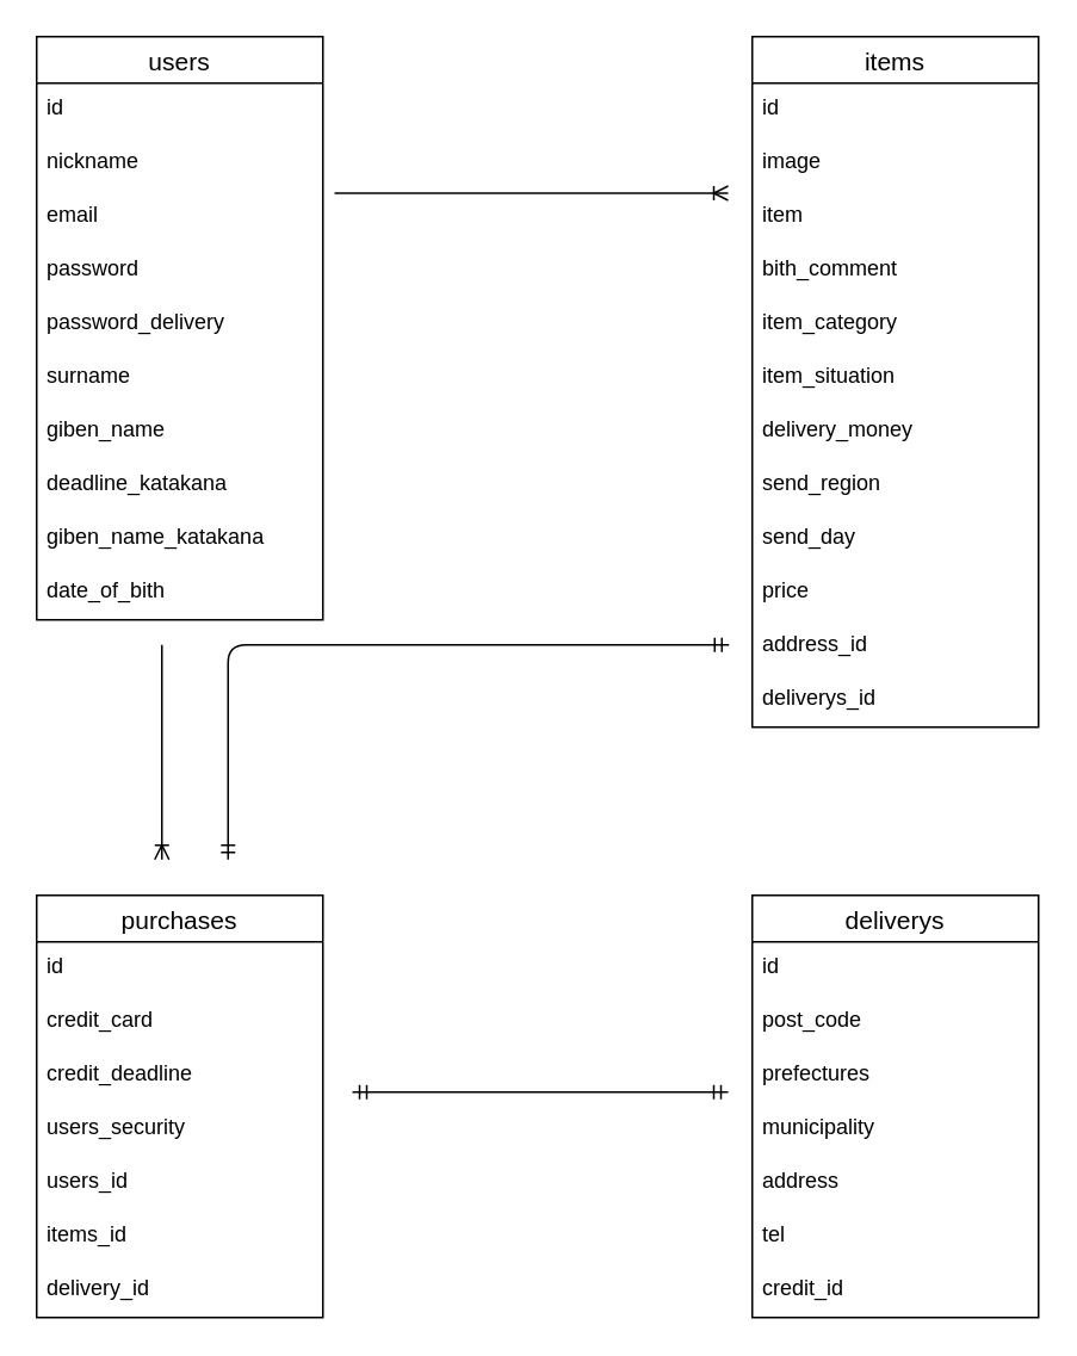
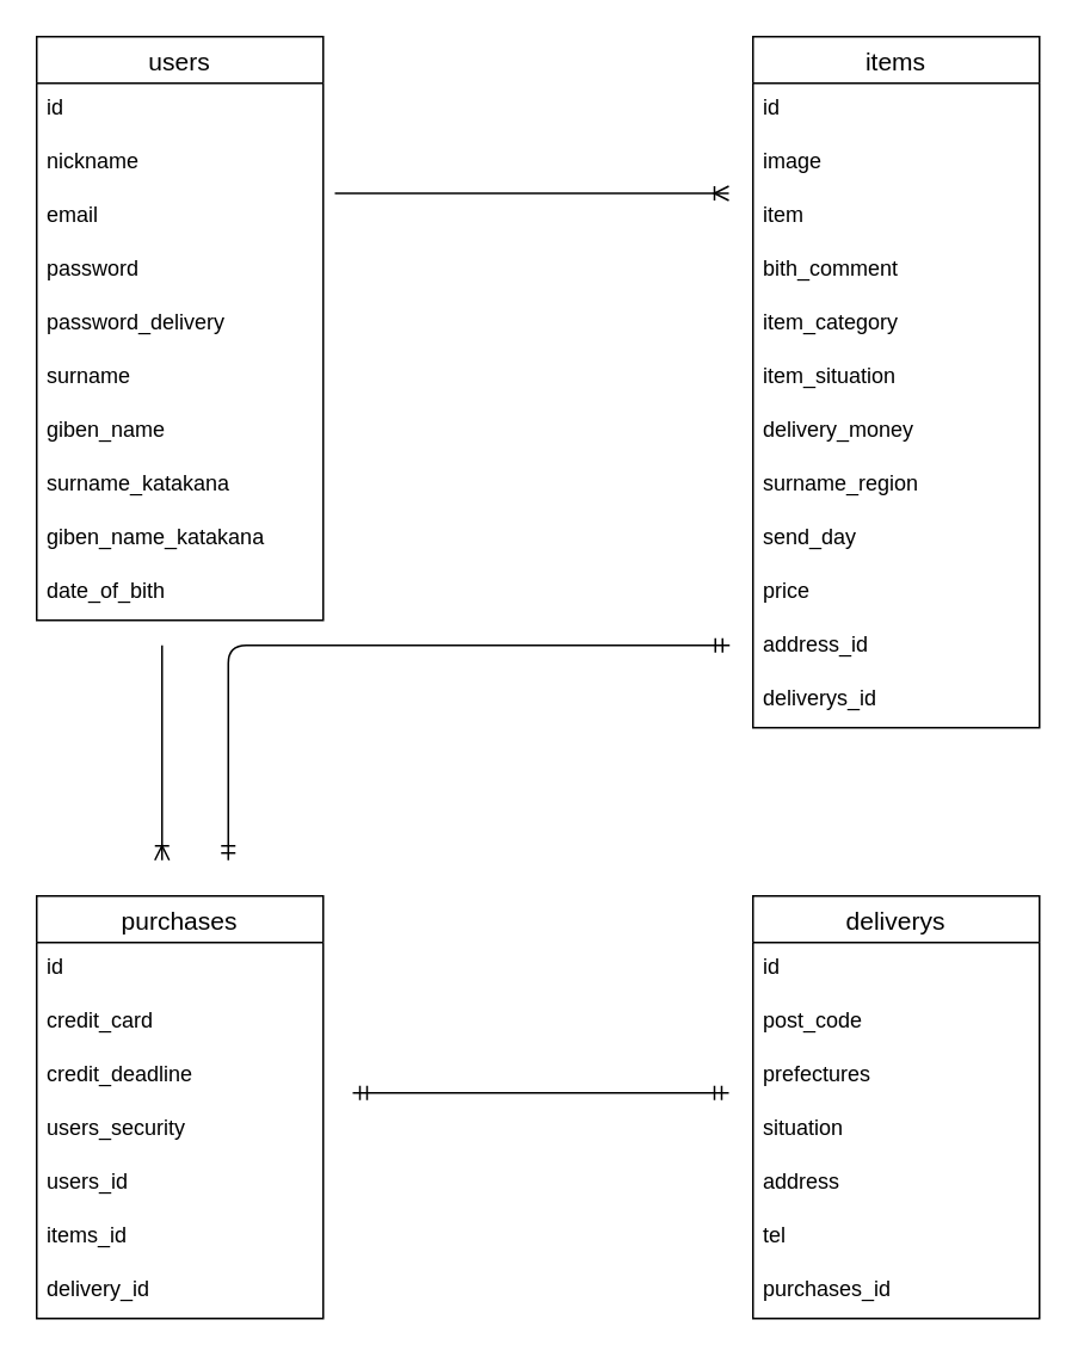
  <mxCell id="0" />
  <mxCell id="1" parent="0" />
  <mxCell id="2" value="" style="edgeStyle=entityRelationEdgeStyle;fontSize=12;html=1;endArrow=ERoneToMany;" edge="1" parent="1"><mxGeometry width="100" height="100" relative="1" as="geometry"><mxPoint x="186.5" y="107.5" as="sourcePoint" /><mxPoint x="406.5" y="107.5" as="targetPoint" /></mxGeometry></mxCell>
  <mxCell id="3" value="users" style="swimlane;fontStyle=0;childLayout=stackLayout;horizontal=1;startSize=26;horizontalStack=0;resizeParent=1;resizeParentMax=0;resizeLast=0;collapsible=1;marginBottom=0;align=center;fontSize=14;" vertex="1" parent="1"><mxGeometry x="20" y="20" width="160" height="326" as="geometry" /></mxCell>
  <mxCell id="4" value="id" style="text;strokeColor=none;fillColor=none;spacingLeft=4;spacingRight=4;overflow=hidden;rotatable=0;points=[[0,0.5],[1,0.5]];portConstraint=eastwest;fontSize=12;" vertex="1" parent="3"><mxGeometry y="26" width="160" height="30" as="geometry" /></mxCell>
  <mxCell id="5" value="nickname" style="text;strokeColor=none;fillColor=none;spacingLeft=4;spacingRight=4;overflow=hidden;rotatable=0;points=[[0,0.5],[1,0.5]];portConstraint=eastwest;fontSize=12;" vertex="1" parent="3"><mxGeometry y="56" width="160" height="30" as="geometry" /></mxCell>
  <mxCell id="6" value="email" style="text;strokeColor=none;fillColor=none;spacingLeft=4;spacingRight=4;overflow=hidden;rotatable=0;points=[[0,0.5],[1,0.5]];portConstraint=eastwest;fontSize=12;" vertex="1" parent="3"><mxGeometry y="86" width="160" height="30" as="geometry" /></mxCell>
  <mxCell id="7" value="password" style="text;strokeColor=none;fillColor=none;spacingLeft=4;spacingRight=4;overflow=hidden;rotatable=0;points=[[0,0.5],[1,0.5]];portConstraint=eastwest;fontSize=12;" vertex="1" parent="3"><mxGeometry y="116" width="160" height="30" as="geometry" /></mxCell>
  <mxCell id="8" value="password_delivery" style="text;strokeColor=none;fillColor=none;spacingLeft=4;spacingRight=4;overflow=hidden;rotatable=0;points=[[0,0.5],[1,0.5]];portConstraint=eastwest;fontSize=12;" vertex="1" parent="3"><mxGeometry y="146" width="160" height="30" as="geometry" /></mxCell>
  <mxCell id="9" value="surname" style="text;strokeColor=none;fillColor=none;spacingLeft=4;spacingRight=4;overflow=hidden;rotatable=0;points=[[0,0.5],[1,0.5]];portConstraint=eastwest;fontSize=12;" vertex="1" parent="3"><mxGeometry y="176" width="160" height="30" as="geometry" /></mxCell>
  <mxCell id="10" value="giben_name" style="text;strokeColor=none;fillColor=none;spacingLeft=4;spacingRight=4;overflow=hidden;rotatable=0;points=[[0,0.5],[1,0.5]];portConstraint=eastwest;fontSize=12;" vertex="1" parent="3"><mxGeometry y="206" width="160" height="30" as="geometry" /></mxCell>
- <mxCell id="11" value="deadline_katakana" style="text;strokeColor=none;fillColor=none;spacingLeft=4;spacingRight=4;overflow=hidden;rotatable=0;points=[[0,0.5],[1,0.5]];portConstraint=eastwest;fontSize=12;" vertex="1" parent="3"><mxGeometry y="236" width="160" height="30" as="geometry" /></mxCell>
+ <mxCell id="11" value="surname_katakana" style="text;strokeColor=none;fillColor=none;spacingLeft=4;spacingRight=4;overflow=hidden;rotatable=0;points=[[0,0.5],[1,0.5]];portConstraint=eastwest;fontSize=12;" vertex="1" parent="3"><mxGeometry y="236" width="160" height="30" as="geometry" /></mxCell>
  <mxCell id="12" value="giben_name_katakana" style="text;strokeColor=none;fillColor=none;spacingLeft=4;spacingRight=4;overflow=hidden;rotatable=0;points=[[0,0.5],[1,0.5]];portConstraint=eastwest;fontSize=12;" vertex="1" parent="3"><mxGeometry y="266" width="160" height="30" as="geometry" /></mxCell>
  <mxCell id="13" value="date_of_bith" style="text;strokeColor=none;fillColor=none;spacingLeft=4;spacingRight=4;overflow=hidden;rotatable=0;points=[[0,0.5],[1,0.5]];portConstraint=eastwest;fontSize=12;" vertex="1" parent="3"><mxGeometry y="296" width="160" height="30" as="geometry" /></mxCell>
  <mxCell id="14" value="items" style="swimlane;fontStyle=0;childLayout=stackLayout;horizontal=1;startSize=26;horizontalStack=0;resizeParent=1;resizeParentMax=0;resizeLast=0;collapsible=1;marginBottom=0;align=center;fontSize=14;" vertex="1" parent="1"><mxGeometry x="420" y="20" width="160" height="386" as="geometry" /></mxCell>
  <mxCell id="15" value="id" style="text;strokeColor=none;fillColor=none;spacingLeft=4;spacingRight=4;overflow=hidden;rotatable=0;points=[[0,0.5],[1,0.5]];portConstraint=eastwest;fontSize=12;" vertex="1" parent="14"><mxGeometry y="26" width="160" height="30" as="geometry" /></mxCell>
  <mxCell id="16" value="image" style="text;strokeColor=none;fillColor=none;spacingLeft=4;spacingRight=4;overflow=hidden;rotatable=0;points=[[0,0.5],[1,0.5]];portConstraint=eastwest;fontSize=12;" vertex="1" parent="14"><mxGeometry y="56" width="160" height="30" as="geometry" /></mxCell>
  <mxCell id="17" value="item" style="text;strokeColor=none;fillColor=none;spacingLeft=4;spacingRight=4;overflow=hidden;rotatable=0;points=[[0,0.5],[1,0.5]];portConstraint=eastwest;fontSize=12;" vertex="1" parent="14"><mxGeometry y="86" width="160" height="30" as="geometry" /></mxCell>
  <mxCell id="18" value="bith_comment" style="text;strokeColor=none;fillColor=none;spacingLeft=4;spacingRight=4;overflow=hidden;rotatable=0;points=[[0,0.5],[1,0.5]];portConstraint=eastwest;fontSize=12;" vertex="1" parent="14"><mxGeometry y="116" width="160" height="30" as="geometry" /></mxCell>
  <mxCell id="19" value="item_category" style="text;strokeColor=none;fillColor=none;spacingLeft=4;spacingRight=4;overflow=hidden;rotatable=0;points=[[0,0.5],[1,0.5]];portConstraint=eastwest;fontSize=12;" vertex="1" parent="14"><mxGeometry y="146" width="160" height="30" as="geometry" /></mxCell>
  <mxCell id="20" value="item_situation" style="text;strokeColor=none;fillColor=none;spacingLeft=4;spacingRight=4;overflow=hidden;rotatable=0;points=[[0,0.5],[1,0.5]];portConstraint=eastwest;fontSize=12;" vertex="1" parent="14"><mxGeometry y="176" width="160" height="30" as="geometry" /></mxCell>
  <mxCell id="21" value="delivery_money" style="text;strokeColor=none;fillColor=none;spacingLeft=4;spacingRight=4;overflow=hidden;rotatable=0;points=[[0,0.5],[1,0.5]];portConstraint=eastwest;fontSize=12;" vertex="1" parent="14"><mxGeometry y="206" width="160" height="30" as="geometry" /></mxCell>
- <mxCell id="22" value="send_region" style="text;strokeColor=none;fillColor=none;spacingLeft=4;spacingRight=4;overflow=hidden;rotatable=0;points=[[0,0.5],[1,0.5]];portConstraint=eastwest;fontSize=12;" vertex="1" parent="14"><mxGeometry y="236" width="160" height="30" as="geometry" /></mxCell>
+ <mxCell id="22" value="surname_region" style="text;strokeColor=none;fillColor=none;spacingLeft=4;spacingRight=4;overflow=hidden;rotatable=0;points=[[0,0.5],[1,0.5]];portConstraint=eastwest;fontSize=12;" vertex="1" parent="14"><mxGeometry y="236" width="160" height="30" as="geometry" /></mxCell>
  <mxCell id="23" value="send_day" style="text;strokeColor=none;fillColor=none;spacingLeft=4;spacingRight=4;overflow=hidden;rotatable=0;points=[[0,0.5],[1,0.5]];portConstraint=eastwest;fontSize=12;" vertex="1" parent="14"><mxGeometry y="266" width="160" height="30" as="geometry" /></mxCell>
  <mxCell id="24" value="price" style="text;strokeColor=none;fillColor=none;spacingLeft=4;spacingRight=4;overflow=hidden;rotatable=0;points=[[0,0.5],[1,0.5]];portConstraint=eastwest;fontSize=12;" vertex="1" parent="14"><mxGeometry y="296" width="160" height="30" as="geometry" /></mxCell>
  <mxCell id="25" value="address_id" style="text;strokeColor=none;fillColor=none;spacingLeft=4;spacingRight=4;overflow=hidden;rotatable=0;points=[[0,0.5],[1,0.5]];portConstraint=eastwest;fontSize=12;" vertex="1" parent="14"><mxGeometry y="326" width="160" height="30" as="geometry" /></mxCell>
  <mxCell id="26" value="deliverys_id" style="text;strokeColor=none;fillColor=none;spacingLeft=4;spacingRight=4;overflow=hidden;rotatable=0;points=[[0,0.5],[1,0.5]];portConstraint=eastwest;fontSize=12;" vertex="1" parent="14"><mxGeometry y="356" width="160" height="30" as="geometry" /></mxCell>
  <mxCell id="27" value="purchases" style="swimlane;fontStyle=0;childLayout=stackLayout;horizontal=1;startSize=26;horizontalStack=0;resizeParent=1;resizeParentMax=0;resizeLast=0;collapsible=1;marginBottom=0;align=center;fontSize=14;" vertex="1" parent="1"><mxGeometry x="20" y="500" width="160" height="236" as="geometry" /></mxCell>
  <mxCell id="28" value="id" style="text;strokeColor=none;fillColor=none;spacingLeft=4;spacingRight=4;overflow=hidden;rotatable=0;points=[[0,0.5],[1,0.5]];portConstraint=eastwest;fontSize=12;" vertex="1" parent="27"><mxGeometry y="26" width="160" height="30" as="geometry" /></mxCell>
  <mxCell id="29" value="credit_card" style="text;strokeColor=none;fillColor=none;spacingLeft=4;spacingRight=4;overflow=hidden;rotatable=0;points=[[0,0.5],[1,0.5]];portConstraint=eastwest;fontSize=12;" vertex="1" parent="27"><mxGeometry y="56" width="160" height="30" as="geometry" /></mxCell>
  <mxCell id="30" value="credit_deadline" style="text;strokeColor=none;fillColor=none;spacingLeft=4;spacingRight=4;overflow=hidden;rotatable=0;points=[[0,0.5],[1,0.5]];portConstraint=eastwest;fontSize=12;" vertex="1" parent="27"><mxGeometry y="86" width="160" height="30" as="geometry" /></mxCell>
  <mxCell id="31" value="users_security" style="text;strokeColor=none;fillColor=none;spacingLeft=4;spacingRight=4;overflow=hidden;rotatable=0;points=[[0,0.5],[1,0.5]];portConstraint=eastwest;fontSize=12;" vertex="1" parent="27"><mxGeometry y="116" width="160" height="30" as="geometry" /></mxCell>
  <mxCell id="32" value="users_id" style="text;strokeColor=none;fillColor=none;spacingLeft=4;spacingRight=4;overflow=hidden;rotatable=0;points=[[0,0.5],[1,0.5]];portConstraint=eastwest;fontSize=12;" vertex="1" parent="27"><mxGeometry y="146" width="160" height="30" as="geometry" /></mxCell>
  <mxCell id="33" value="items_id" style="text;strokeColor=none;fillColor=none;spacingLeft=4;spacingRight=4;overflow=hidden;rotatable=0;points=[[0,0.5],[1,0.5]];portConstraint=eastwest;fontSize=12;" vertex="1" parent="27"><mxGeometry y="176" width="160" height="30" as="geometry" /></mxCell>
  <mxCell id="34" value="delivery_id" style="text;strokeColor=none;fillColor=none;spacingLeft=4;spacingRight=4;overflow=hidden;rotatable=0;points=[[0,0.5],[1,0.5]];portConstraint=eastwest;fontSize=12;" vertex="1" parent="27"><mxGeometry y="206" width="160" height="30" as="geometry" /></mxCell>
  <mxCell id="35" value="deliverys" style="swimlane;fontStyle=0;childLayout=stackLayout;horizontal=1;startSize=26;horizontalStack=0;resizeParent=1;resizeParentMax=0;resizeLast=0;collapsible=1;marginBottom=0;align=center;fontSize=14;" vertex="1" parent="1"><mxGeometry x="420" y="500" width="160" height="236" as="geometry" /></mxCell>
  <mxCell id="36" value="id" style="text;strokeColor=none;fillColor=none;spacingLeft=4;spacingRight=4;overflow=hidden;rotatable=0;points=[[0,0.5],[1,0.5]];portConstraint=eastwest;fontSize=12;" vertex="1" parent="35"><mxGeometry y="26" width="160" height="30" as="geometry" /></mxCell>
  <mxCell id="37" value="post_code" style="text;strokeColor=none;fillColor=none;spacingLeft=4;spacingRight=4;overflow=hidden;rotatable=0;points=[[0,0.5],[1,0.5]];portConstraint=eastwest;fontSize=12;" vertex="1" parent="35"><mxGeometry y="56" width="160" height="30" as="geometry" /></mxCell>
  <mxCell id="38" value="prefectures" style="text;strokeColor=none;fillColor=none;spacingLeft=4;spacingRight=4;overflow=hidden;rotatable=0;points=[[0,0.5],[1,0.5]];portConstraint=eastwest;fontSize=12;" vertex="1" parent="35"><mxGeometry y="86" width="160" height="30" as="geometry" /></mxCell>
- <mxCell id="39" value="municipality" style="text;strokeColor=none;fillColor=none;spacingLeft=4;spacingRight=4;overflow=hidden;rotatable=0;points=[[0,0.5],[1,0.5]];portConstraint=eastwest;fontSize=12;" vertex="1" parent="35"><mxGeometry y="116" width="160" height="30" as="geometry" /></mxCell>
+ <mxCell id="39" value="situation" style="text;strokeColor=none;fillColor=none;spacingLeft=4;spacingRight=4;overflow=hidden;rotatable=0;points=[[0,0.5],[1,0.5]];portConstraint=eastwest;fontSize=12;" vertex="1" parent="35"><mxGeometry y="116" width="160" height="30" as="geometry" /></mxCell>
  <mxCell id="40" value="address" style="text;strokeColor=none;fillColor=none;spacingLeft=4;spacingRight=4;overflow=hidden;rotatable=0;points=[[0,0.5],[1,0.5]];portConstraint=eastwest;fontSize=12;" vertex="1" parent="35"><mxGeometry y="146" width="160" height="30" as="geometry" /></mxCell>
  <mxCell id="41" value="tel" style="text;strokeColor=none;fillColor=none;spacingLeft=4;spacingRight=4;overflow=hidden;rotatable=0;points=[[0,0.5],[1,0.5]];portConstraint=eastwest;fontSize=12;" vertex="1" parent="35"><mxGeometry y="176" width="160" height="30" as="geometry" /></mxCell>
- <mxCell id="42" value="credit_id" style="text;strokeColor=none;fillColor=none;spacingLeft=4;spacingRight=4;overflow=hidden;rotatable=0;points=[[0,0.5],[1,0.5]];portConstraint=eastwest;fontSize=12;" vertex="1" parent="35"><mxGeometry y="206" width="160" height="30" as="geometry" /></mxCell>
+ <mxCell id="42" value="purchases_id" style="text;strokeColor=none;fillColor=none;spacingLeft=4;spacingRight=4;overflow=hidden;rotatable=0;points=[[0,0.5],[1,0.5]];portConstraint=eastwest;fontSize=12;" vertex="1" parent="35"><mxGeometry y="206" width="160" height="30" as="geometry" /></mxCell>
  <mxCell id="43" value="" style="fontSize=12;html=1;endArrow=ERoneToMany;" edge="1" parent="1"><mxGeometry width="100" height="100" relative="1" as="geometry"><mxPoint x="90" y="360" as="sourcePoint" /><mxPoint x="90" y="480" as="targetPoint" /><Array as="points" /></mxGeometry></mxCell>
  <mxCell id="44" value="" style="fontSize=12;html=1;endArrow=ERmandOne;startArrow=ERmandOne;" edge="1" parent="1"><mxGeometry width="100" height="100" relative="1" as="geometry"><mxPoint x="127" y="480" as="sourcePoint" /><mxPoint x="407" y="360" as="targetPoint" /><Array as="points"><mxPoint x="127" y="360" /></Array></mxGeometry></mxCell>
  <mxCell id="45" value="" style="edgeStyle=entityRelationEdgeStyle;fontSize=12;html=1;endArrow=ERmandOne;startArrow=ERmandOne;" edge="1" parent="1"><mxGeometry width="100" height="100" relative="1" as="geometry"><mxPoint x="196.5" y="610" as="sourcePoint" /><mxPoint x="406.5" y="610" as="targetPoint" /></mxGeometry></mxCell>
